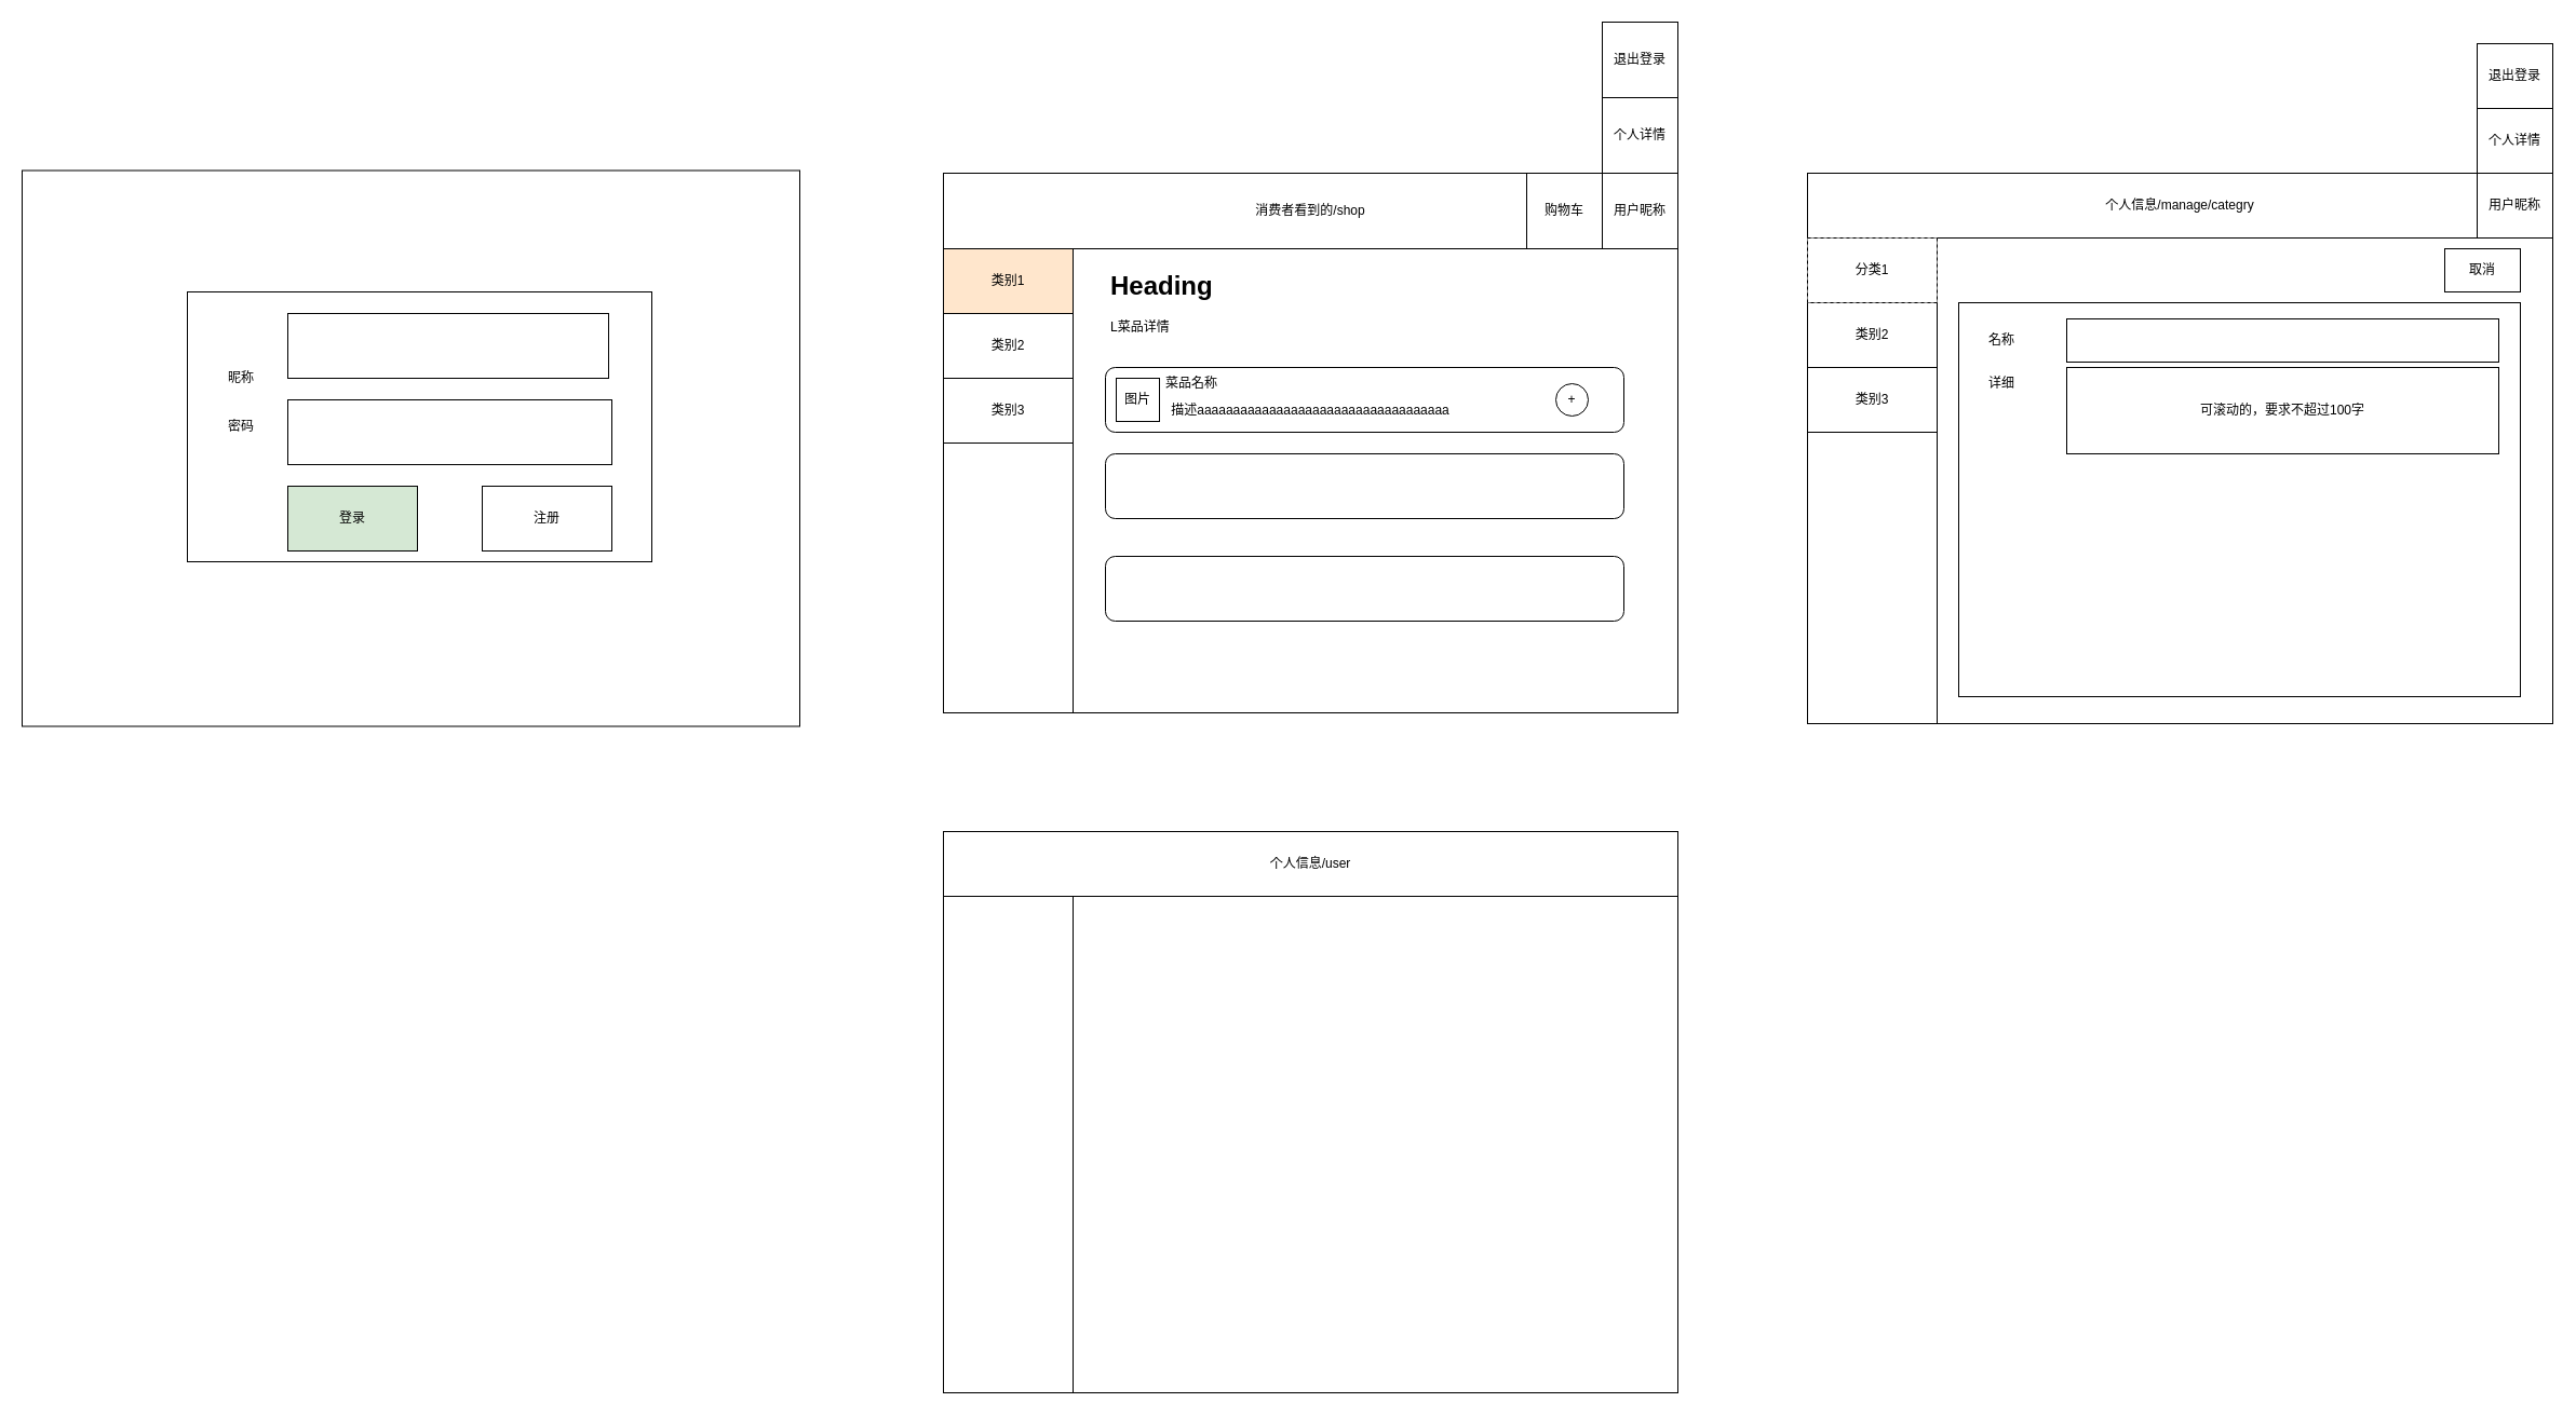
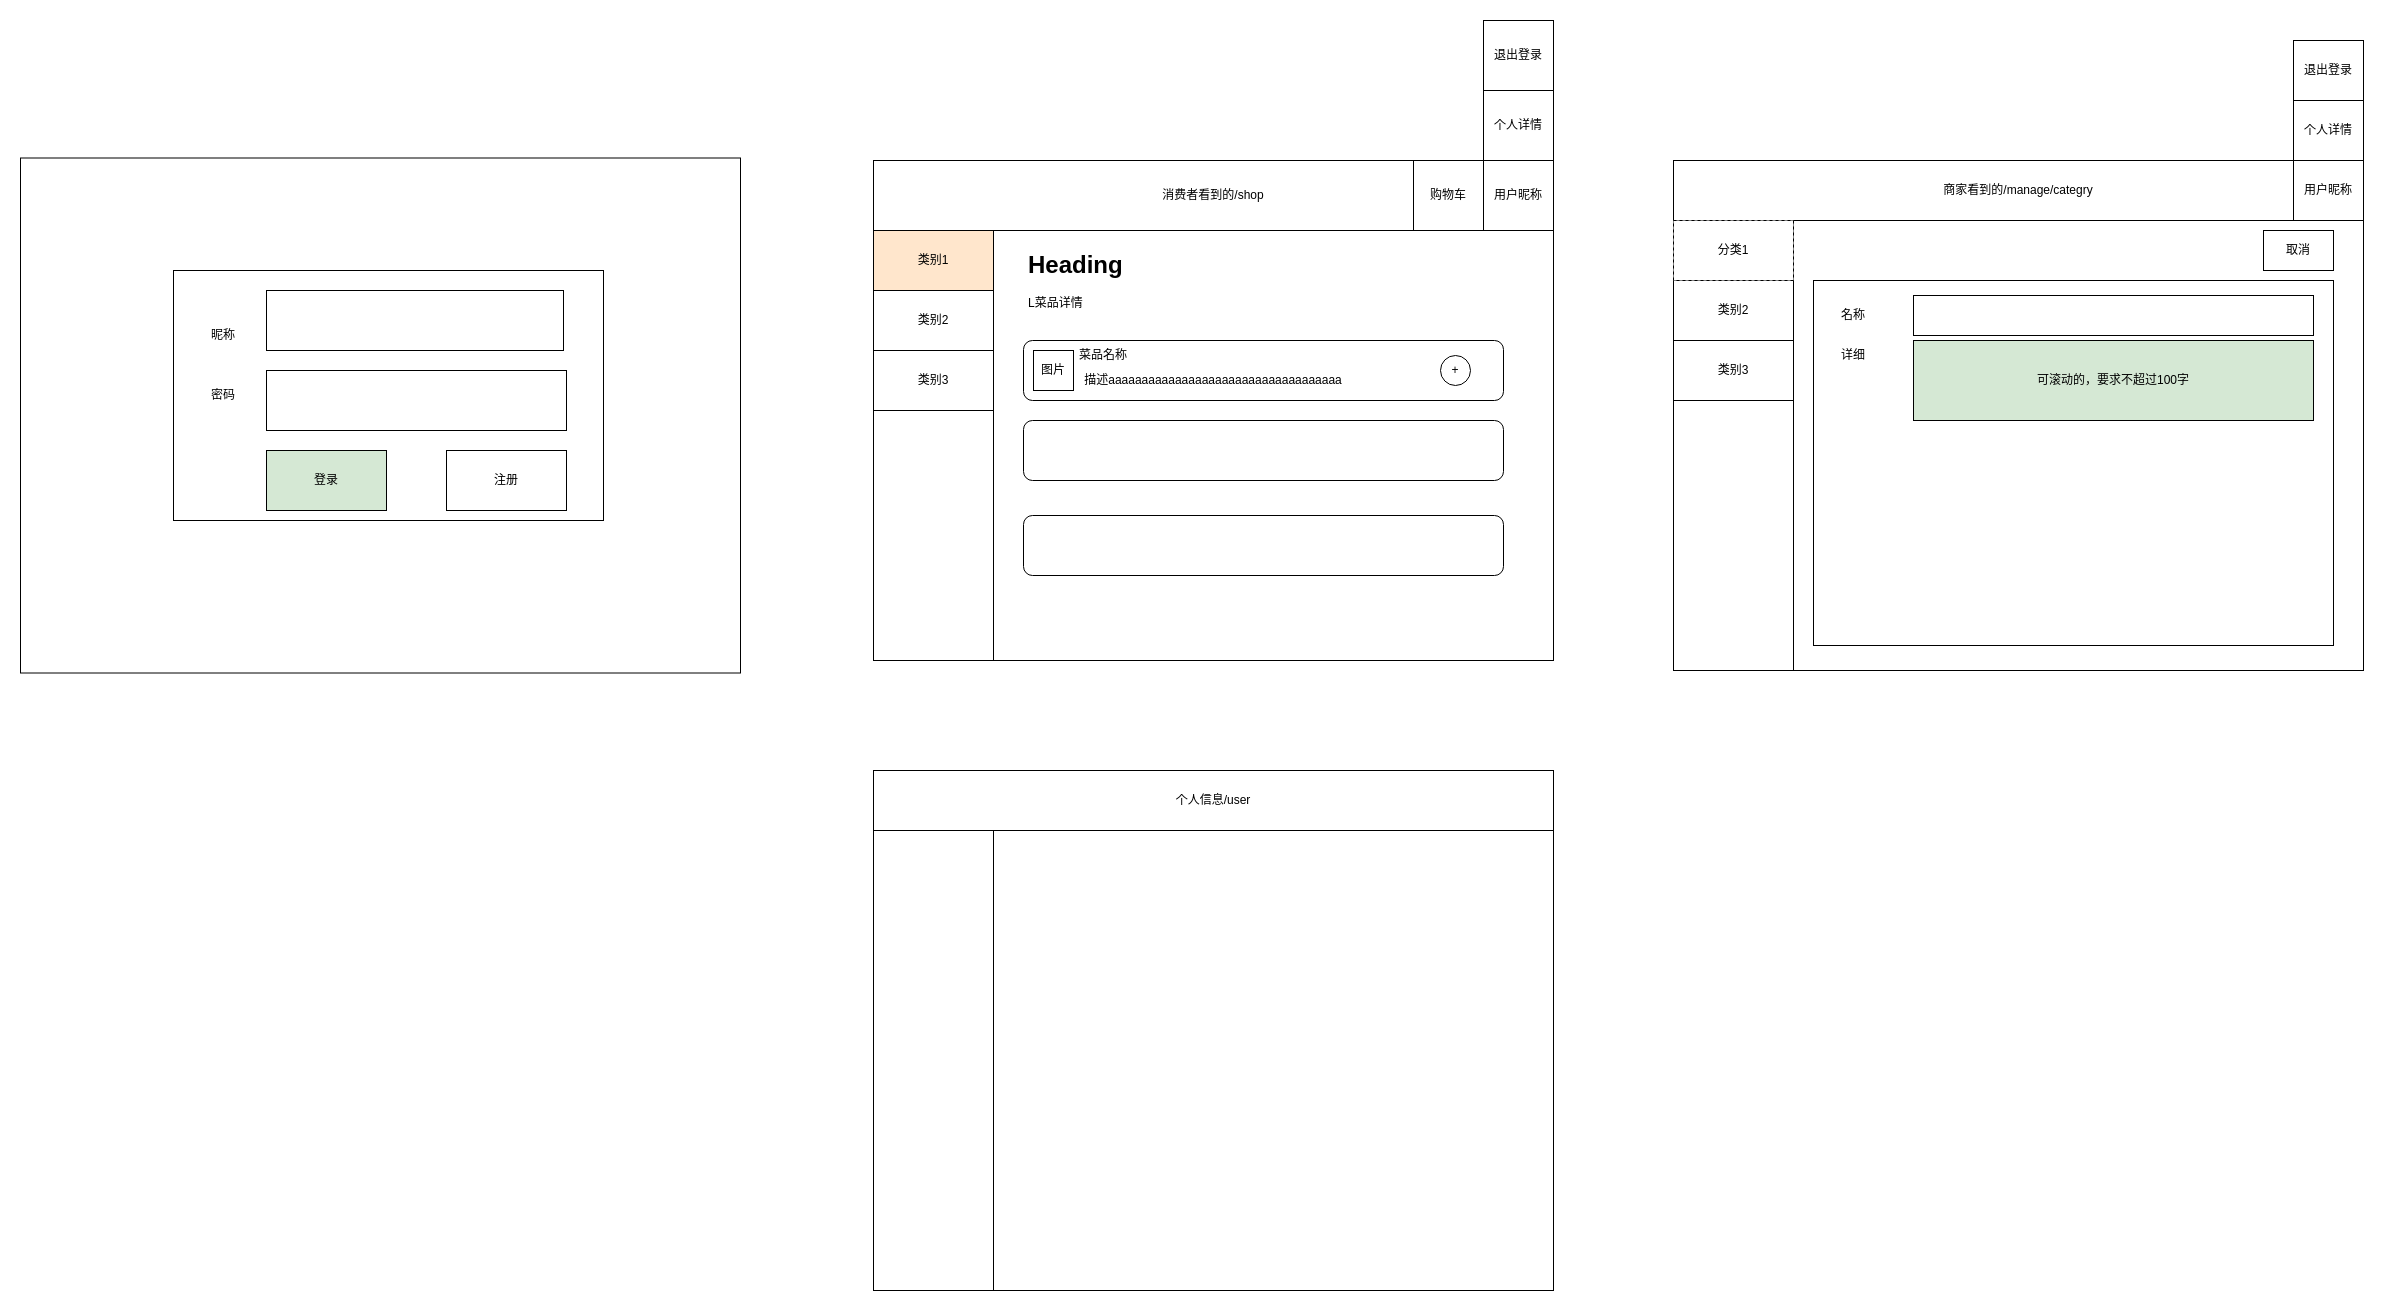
  <mxCell id="0" />
  <mxCell id="1" parent="0" />
  <mxCell id="2" value="" style="rounded=0;whiteSpace=wrap;html=1;" vertex="1" parent="1"><mxGeometry x="873" y="230" width="120" height="430" as="geometry" /></mxCell>
  <mxCell id="3" value="" style="rounded=0;whiteSpace=wrap;html=1;" vertex="1" parent="1"><mxGeometry x="873" y="160" width="680" height="500" as="geometry" /></mxCell>
  <mxCell id="4" value="" style="rounded=1;whiteSpace=wrap;html=1;" vertex="1" parent="1"><mxGeometry x="1023" y="340" width="480" height="60" as="geometry" /></mxCell>
  <mxCell id="5" value="" style="rounded=0;whiteSpace=wrap;html=1;" vertex="1" parent="1"><mxGeometry x="873" y="230" width="120" height="430" as="geometry" /></mxCell>
  <mxCell id="6" value="类别1" style="rounded=0;whiteSpace=wrap;html=1;fillColor=#ffe6cc;" vertex="1" parent="1"><mxGeometry x="873" y="230" width="120" height="60" as="geometry" /></mxCell>
  <mxCell id="7" value="类别2" style="rounded=0;whiteSpace=wrap;html=1;" vertex="1" parent="1"><mxGeometry x="873" y="290" width="120" height="60" as="geometry" /></mxCell>
  <mxCell id="8" value="类别3" style="rounded=0;whiteSpace=wrap;html=1;" vertex="1" parent="1"><mxGeometry x="873" y="350" width="120" height="60" as="geometry" /></mxCell>
  <mxCell id="9" value="消费者看到的/shop" style="rounded=0;whiteSpace=wrap;html=1;" vertex="1" parent="1"><mxGeometry x="873" y="160" width="680" height="70" as="geometry" /></mxCell>
  <mxCell id="10" value="图片" style="whiteSpace=wrap;html=1;aspect=fixed;" vertex="1" parent="1"><mxGeometry x="1033" y="350" width="40" height="40" as="geometry" /></mxCell>
  <mxCell id="11" value="菜品名称" style="text;html=1;strokeColor=none;fillColor=none;align=center;verticalAlign=middle;whiteSpace=wrap;rounded=0;" vertex="1" parent="1"><mxGeometry x="1073" y="340" width="60" height="30" as="geometry" /></mxCell>
  <mxCell id="12" value="描述aaaaaaaaaaaaaaaaaaaaaaaaaaaaaaaaaaa" style="text;html=1;strokeColor=none;fillColor=none;align=center;verticalAlign=middle;whiteSpace=wrap;rounded=0;" vertex="1" parent="1"><mxGeometry x="1078" y="365" width="270" height="30" as="geometry" /></mxCell>
  <mxCell id="13" value="+" style="ellipse;whiteSpace=wrap;html=1;aspect=fixed;" vertex="1" parent="1"><mxGeometry x="1440" y="355" width="30" height="30" as="geometry" /></mxCell>
  <mxCell id="14" value="" style="rounded=1;whiteSpace=wrap;html=1;" vertex="1" parent="1"><mxGeometry x="1023" y="420" width="480" height="60" as="geometry" /></mxCell>
  <mxCell id="15" value="" style="rounded=1;whiteSpace=wrap;html=1;" vertex="1" parent="1"><mxGeometry x="1023" y="515" width="480" height="60" as="geometry" /></mxCell>
  <mxCell id="16" value="" style="rounded=0;whiteSpace=wrap;html=1;" vertex="1" parent="1"><mxGeometry x="1673" y="160" width="690" height="510" as="geometry" /></mxCell>
- <mxCell id="17" value="个人信息/manage/categry" style="rounded=0;whiteSpace=wrap;html=1;" vertex="1" parent="1"><mxGeometry x="1673" y="160" width="690" height="60" as="geometry" /></mxCell>
+ <mxCell id="17" value="商家看到的/manage/categry" style="rounded=0;whiteSpace=wrap;html=1;" vertex="1" parent="1"><mxGeometry x="1673" y="160" width="690" height="60" as="geometry" /></mxCell>
  <mxCell id="18" value="用户昵称" style="rounded=0;whiteSpace=wrap;html=1;" vertex="1" parent="1"><mxGeometry x="2293" y="160" width="70" height="60" as="geometry" /></mxCell>
  <mxCell id="19" value="个人详情" style="rounded=0;whiteSpace=wrap;html=1;" vertex="1" parent="1"><mxGeometry x="2293" y="100" width="70" height="60" as="geometry" /></mxCell>
  <mxCell id="20" value="退出登录" style="rounded=0;whiteSpace=wrap;html=1;" vertex="1" parent="1"><mxGeometry x="2293" y="40" width="70" height="60" as="geometry" /></mxCell>
  <mxCell id="21" value="" style="rounded=0;whiteSpace=wrap;html=1;" vertex="1" parent="1"><mxGeometry x="1673" y="220" width="120" height="450" as="geometry" /></mxCell>
  <mxCell id="22" value="类别2" style="rounded=0;whiteSpace=wrap;html=1;" vertex="1" parent="1"><mxGeometry x="1673" y="280" width="120" height="60" as="geometry" /></mxCell>
  <mxCell id="23" value="分类1" style="rounded=0;whiteSpace=wrap;html=1;dashed=1;" vertex="1" parent="1"><mxGeometry x="1673" y="220" width="120" height="60" as="geometry" /></mxCell>
  <mxCell id="24" value="类别3" style="rounded=0;whiteSpace=wrap;html=1;" vertex="1" parent="1"><mxGeometry x="1673" y="340" width="120" height="60" as="geometry" /></mxCell>
  <mxCell id="25" value="" style="rounded=0;whiteSpace=wrap;html=1;" vertex="1" parent="1"><mxGeometry x="1813" y="280" width="520" height="365" as="geometry" /></mxCell>
  <mxCell id="26" value="取消" style="rounded=0;whiteSpace=wrap;html=1;" vertex="1" parent="1"><mxGeometry x="2263" y="230" width="70" height="40" as="geometry" /></mxCell>
  <mxCell id="27" value="" style="rounded=0;whiteSpace=wrap;html=1;" vertex="1" parent="1"><mxGeometry x="1913" y="295" width="400" height="40" as="geometry" /></mxCell>
  <mxCell id="28" value="名称" style="text;html=1;strokeColor=none;fillColor=none;align=center;verticalAlign=middle;whiteSpace=wrap;rounded=0;" vertex="1" parent="1"><mxGeometry x="1823" y="300" width="60" height="30" as="geometry" /></mxCell>
  <mxCell id="29" value="详细" style="text;html=1;strokeColor=none;fillColor=none;align=center;verticalAlign=middle;whiteSpace=wrap;rounded=0;" vertex="1" parent="1"><mxGeometry x="1823" y="340" width="60" height="30" as="geometry" /></mxCell>
- <mxCell id="30" value="可滚动的，要求不超过100字" style="rounded=0;whiteSpace=wrap;html=1;" vertex="1" parent="1"><mxGeometry x="1913" y="340" width="400" height="80" as="geometry" /></mxCell>
+ <mxCell id="30" value="可滚动的，要求不超过100字" style="rounded=0;whiteSpace=wrap;html=1;fillColor=#d5e8d4;" vertex="1" parent="1"><mxGeometry x="1913" y="340" width="400" height="80" as="geometry" /></mxCell>
  <mxCell id="31" value="&lt;h1&gt;Heading&lt;/h1&gt;&lt;p&gt;L菜品详情&lt;/p&gt;" style="text;html=1;strokeColor=none;fillColor=none;spacing=5;spacingTop=-20;whiteSpace=wrap;overflow=hidden;rounded=0;" vertex="1" parent="1"><mxGeometry x="1023" y="245" width="500" height="120" as="geometry" /></mxCell>
  <mxCell id="32" value="用户昵称" style="whiteSpace=wrap;html=1;aspect=fixed;" vertex="1" parent="1"><mxGeometry x="1483" y="160" width="70" height="70" as="geometry" /></mxCell>
  <mxCell id="33" value="个人详情" style="whiteSpace=wrap;html=1;aspect=fixed;" vertex="1" parent="1"><mxGeometry x="1483" y="90" width="70" height="70" as="geometry" /></mxCell>
  <mxCell id="34" value="退出登录" style="whiteSpace=wrap;html=1;aspect=fixed;" vertex="1" parent="1"><mxGeometry x="1483" y="20" width="70" height="70" as="geometry" /></mxCell>
  <mxCell id="35" value="购物车" style="whiteSpace=wrap;html=1;aspect=fixed;" vertex="1" parent="1"><mxGeometry x="1413" y="160" width="70" height="70" as="geometry" /></mxCell>
  <mxCell id="36" value="" style="rounded=0;whiteSpace=wrap;html=1;" vertex="1" parent="1"><mxGeometry x="873" y="770" width="680" height="520" as="geometry" /></mxCell>
  <mxCell id="37" value="个人信息/user" style="rounded=0;whiteSpace=wrap;html=1;" vertex="1" parent="1"><mxGeometry x="873" y="770" width="680" height="60" as="geometry" /></mxCell>
  <mxCell id="38" value="" style="rounded=0;whiteSpace=wrap;html=1;" vertex="1" parent="1"><mxGeometry x="873" y="830" width="120" height="460" as="geometry" /></mxCell>
  <mxCell id="39" value="" style="rounded=0;whiteSpace=wrap;html=1;" vertex="1" parent="1"><mxGeometry x="20" y="157.5" width="720" height="515" as="geometry" /></mxCell>
  <mxCell id="40" value="" style="rounded=0;whiteSpace=wrap;html=1;" vertex="1" parent="1"><mxGeometry x="173" y="270" width="430" height="250" as="geometry" /></mxCell>
  <mxCell id="41" value="" style="rounded=0;whiteSpace=wrap;html=1;" vertex="1" parent="1"><mxGeometry x="266" y="290" width="297" height="60" as="geometry" /></mxCell>
- <mxCell id="42" value="昵称" style="text;html=1;strokeColor=none;fillColor=none;align=center;verticalAlign=middle;whiteSpace=wrap;rounded=0;" vertex="1" parent="1"><mxGeometry x="193" y="335" width="60" height="30" as="geometry" /></mxCell>
+ <mxCell id="42" value="昵称" style="text;html=1;strokeColor=none;fillColor=none;align=center;verticalAlign=middle;whiteSpace=wrap;rounded=0;" vertex="1" parent="1"><mxGeometry x="193" y="320" width="60" height="30" as="geometry" /></mxCell>
  <mxCell id="43" value="" style="rounded=0;whiteSpace=wrap;html=1;" vertex="1" parent="1"><mxGeometry x="266" y="370" width="300" height="60" as="geometry" /></mxCell>
  <mxCell id="44" value="密码" style="text;html=1;strokeColor=none;fillColor=none;align=center;verticalAlign=middle;whiteSpace=wrap;rounded=0;" vertex="1" parent="1"><mxGeometry x="193" y="380" width="60" height="30" as="geometry" /></mxCell>
  <mxCell id="45" value="登录" style="rounded=0;whiteSpace=wrap;html=1;fillColor=#d5e8d4;" vertex="1" parent="1"><mxGeometry x="266" y="450" width="120" height="60" as="geometry" /></mxCell>
  <mxCell id="46" value="注册" style="rounded=0;whiteSpace=wrap;html=1;" vertex="1" parent="1"><mxGeometry x="446" y="450" width="120" height="60" as="geometry" /></mxCell>
